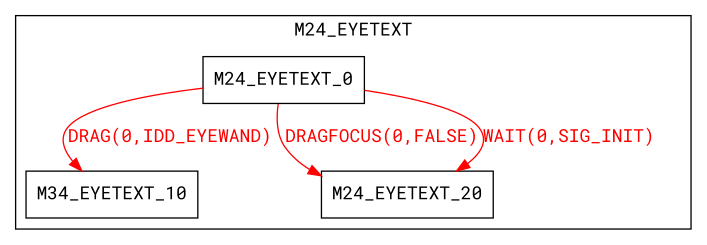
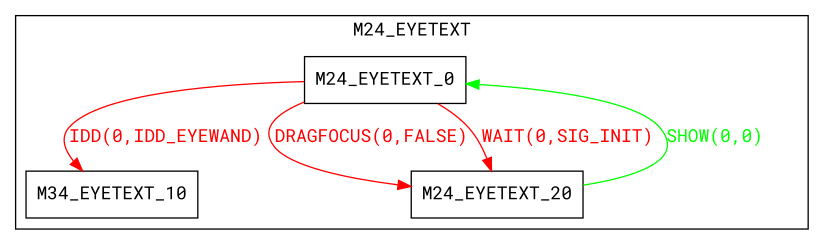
  digraph {
    fontname="Roboto Mono"
    node [fontname="Roboto Mono" shape=record]
    edge [color=red fontcolor=red fontname="Roboto Mono"]
    M24_EYETEXT_0
    n2 [label=M34_EYETEXT_10]
    M24_EYETEXT_20
    subgraph cluster_1 {
      label=M24_EYETEXT
      M24_EYETEXT_0
      n2
      M24_EYETEXT_20
    }
-   M24_EYETEXT_0 -> n2 [label="DRAG(0,IDD_EYEWAND)"]
+   M24_EYETEXT_0 -> n2 [label="IDD(0,IDD_EYEWAND)"]
    M24_EYETEXT_0 -> M24_EYETEXT_20 [label="DRAGFOCUS(0,FALSE)"]
    M24_EYETEXT_0 -> M24_EYETEXT_20 [label="WAIT(0,SIG_INIT)"]
+   M24_EYETEXT_20 -> M24_EYETEXT_0 [color=green fontcolor=green label="SHOW(0,0)"]
  }
